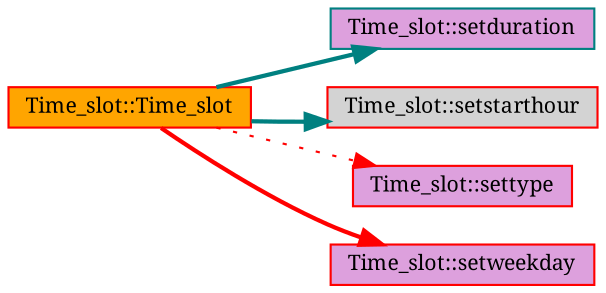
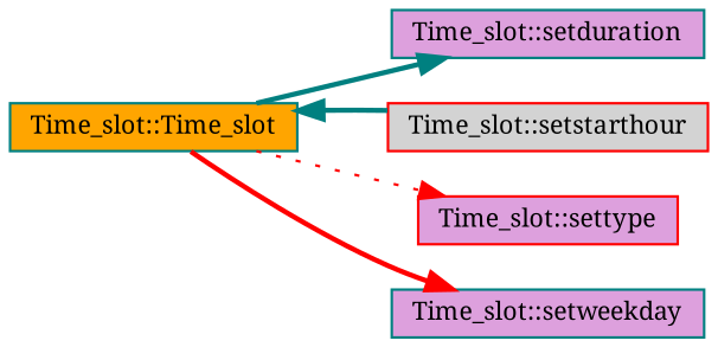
  digraph {
    fontname="Noto Serif"
    rankdir=LR
    node [color=red fillcolor=plum fontname="Noto Serif" fontsize=10 shape=box style=filled]
    edge [color=teal fontname="Noto Serif" fontsize=10 labelfontname=Helvetica labelfontsize=10 style=bold]
-   n1 [fillcolor=orange fontcolor=black height=0.2 label="Time_slot::Time_slot" width=0.4]
+   n1 [color=teal fillcolor=orange fontcolor=black height=0.2 label="Time_slot::Time_slot" width=0.4]
    n2 [color=teal height=0.2 label="Time_slot::setduration" width=0.4]
    n3 [fillcolor=lightgrey height=0.2 label="Time_slot::setstarthour" width=0.4]
    n4 [height=0.2 label="Time_slot::settype" width=0.4]
-   n5 [height=0.2 label="Time_slot::setweekday" width=0.4]
+   n5 [color=teal height=0.2 label="Time_slot::setweekday" width=0.4]
    n1 -> n2
-   n1 -> n3
+   n3 -> n1
    n1 -> n4 [color=red style=dotted]
    n1 -> n5 [color=red]
  }
